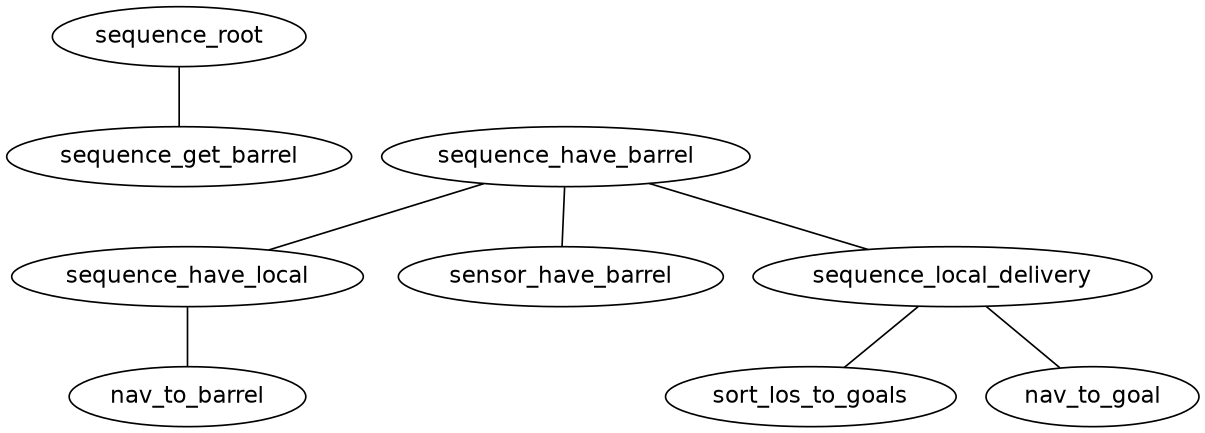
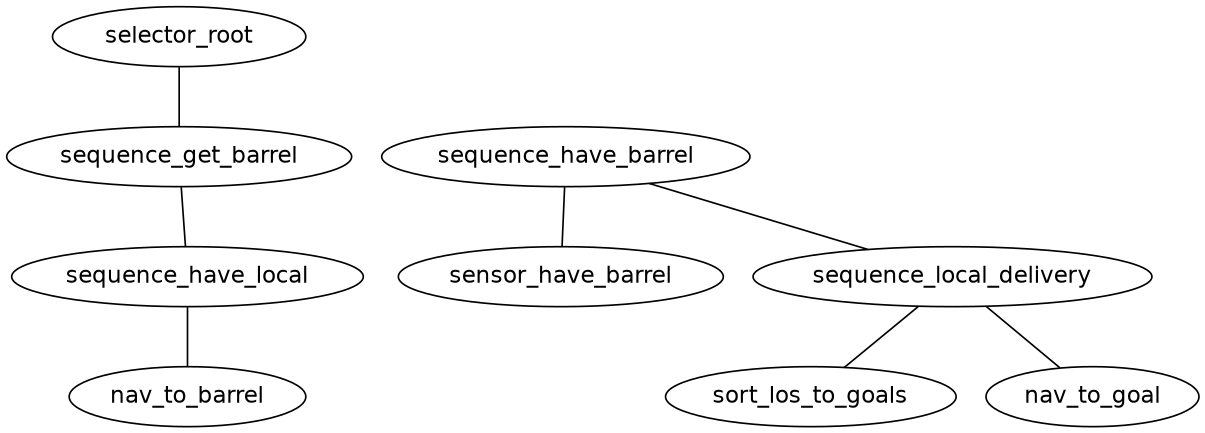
  graph {
    fontname="DejaVu Sans"
    node [fontname="DejaVu Sans"]
    edge [fontname="DejaVu Sans"]
-   selector_root [label=sequence_root]
+   selector_root
    sequence_get_barrel
    sequence_have_barrel
    sensor_have_barrel
    sequence_local_delivery
    n6 [label=sequence_have_local]
    sort_los_to_goals
    nav_to_goal
    nav_to_barrel
    selector_root -- sequence_get_barrel
-   sequence_have_barrel -- n6
+   sequence_get_barrel -- n6
    sequence_have_barrel -- sensor_have_barrel
    sequence_have_barrel -- sequence_local_delivery
    sequence_local_delivery -- sort_los_to_goals
    sequence_local_delivery -- nav_to_goal
    n6 -- nav_to_barrel
  }
